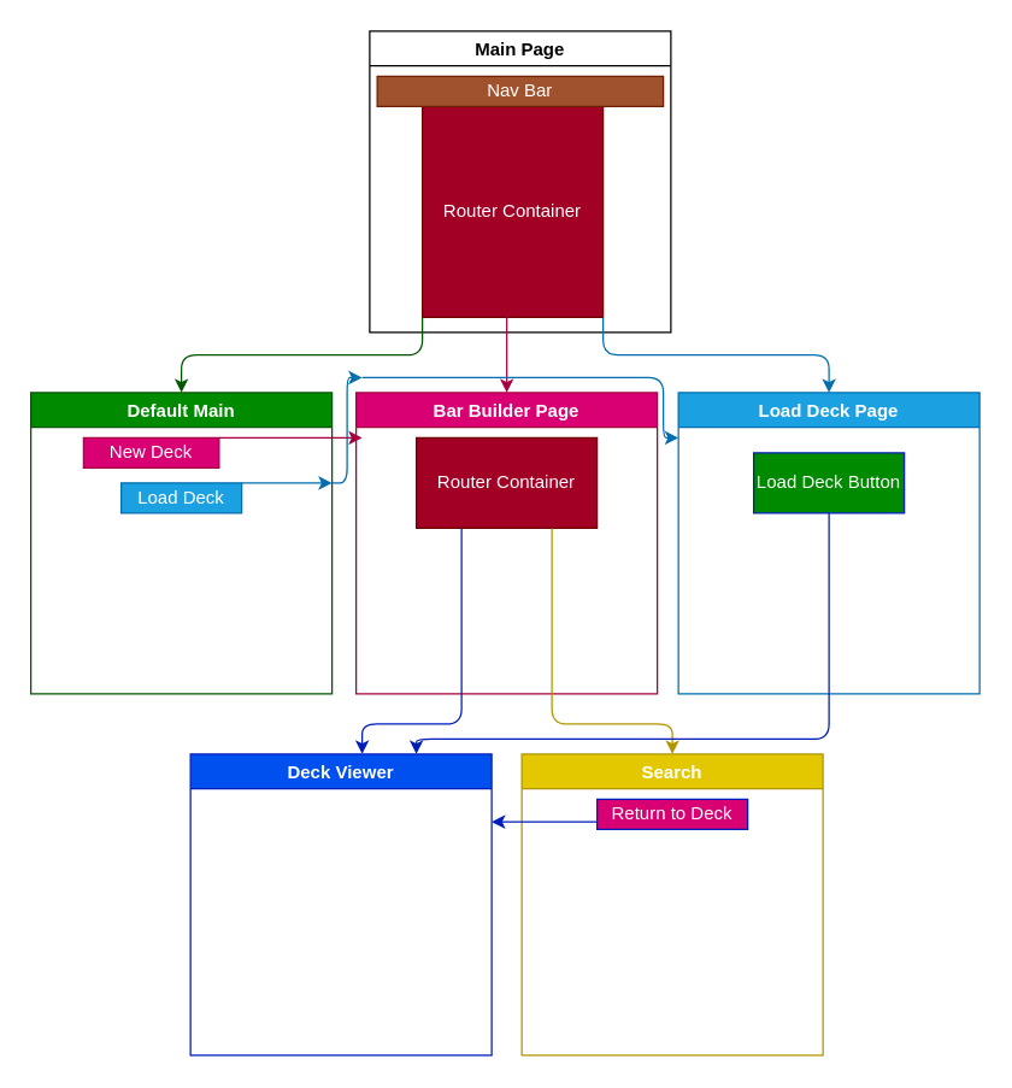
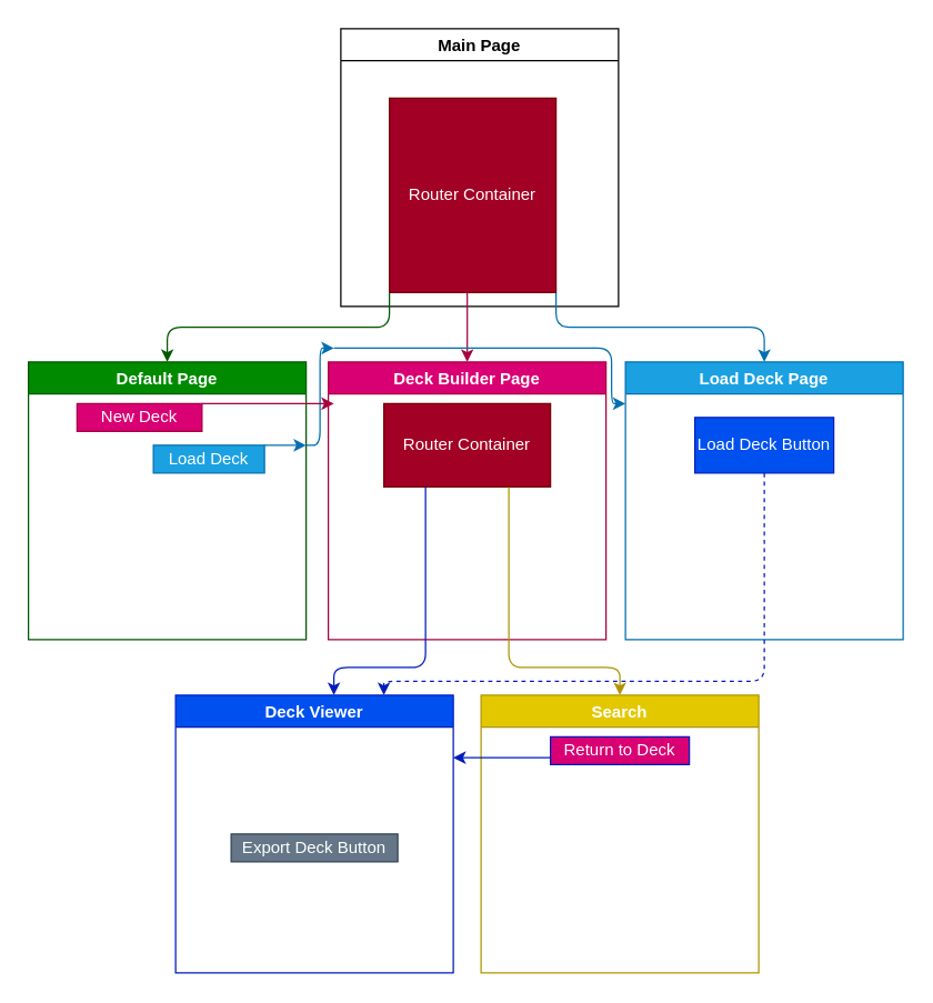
  <mxCell id="0" />
  <mxCell id="1" parent="0" />
  <mxCell id="2" value="Main Page" style="swimlane;" vertex="1" parent="1"><mxGeometry x="245" width="200" height="200" as="geometry" y="20" /></mxCell>
  <mxCell id="3" value="Router Container" style="whiteSpace=wrap;html=1;fillColor=#a20025;strokeColor=#6F0000;fontColor=#ffffff;" vertex="1" parent="2"><mxGeometry x="35" y="50" width="120" height="140" as="geometry" /></mxCell>
- <mxCell id="4" value="Nav Bar" style="whiteSpace=wrap;html=1;fillColor=#a0522d;strokeColor=#6D1F00;fontColor=#ffffff;" vertex="1" parent="1"><mxGeometry x="250" y="50" width="190" height="20" as="geometry" /></mxCell>
  <mxCell id="5" value="" style="edgeStyle=elbowEdgeStyle;elbow=vertical;endArrow=classic;html=1;exitX=0;exitY=1;exitDx=0;exitDy=0;fillColor=#008a00;strokeColor=#005700;" edge="1" parent="1" source="3" target="10"><mxGeometry width="50" height="50" relative="1" as="geometry"><mxPoint x="250" y="280" as="sourcePoint" /><mxPoint x="60" y="260" as="targetPoint" /></mxGeometry></mxCell>
  <mxCell id="6" value="" style="edgeStyle=elbowEdgeStyle;elbow=vertical;endArrow=classic;html=1;exitX=1;exitY=1;exitDx=0;exitDy=0;fillColor=#1ba1e2;strokeColor=#006EAF;" edge="1" parent="1" source="3" target="13"><mxGeometry width="50" height="50" relative="1" as="geometry"><mxPoint x="250" y="280" as="sourcePoint" /><mxPoint x="620" y="260" as="targetPoint" /></mxGeometry></mxCell>
  <mxCell id="7" value="" style="endArrow=classic;html=1;exitX=0.467;exitY=0.99;exitDx=0;exitDy=0;exitPerimeter=0;fillColor=#d80073;strokeColor=#A50040;" edge="1" parent="1" source="3" target="8"><mxGeometry width="50" height="50" relative="1" as="geometry"><mxPoint x="400" y="300" as="sourcePoint" /><mxPoint x="336" y="260" as="targetPoint" /></mxGeometry></mxCell>
- <mxCell id="8" value="Bar Builder Page" style="swimlane;fillColor=#d80073;strokeColor=#A50040;fontColor=#ffffff;" vertex="1" parent="1"><mxGeometry x="236" y="260" width="200" height="200" as="geometry" /></mxCell>
+ <mxCell id="8" value="Deck Builder Page" style="swimlane;fillColor=#d80073;strokeColor=#A50040;fontColor=#ffffff;" vertex="1" parent="1"><mxGeometry x="236" y="260" width="200" height="200" as="geometry" /></mxCell>
  <mxCell id="9" value="Router Container" style="whiteSpace=wrap;html=1;fillColor=#a20025;strokeColor=#6F0000;fontColor=#ffffff;" vertex="1" parent="8"><mxGeometry x="40" y="30" width="120" height="60" as="geometry" /></mxCell>
- <mxCell id="10" value="Default Main" style="swimlane;fillColor=#008a00;strokeColor=#005700;fontColor=#ffffff;" vertex="1" parent="1"><mxGeometry x="20" y="260" width="200" height="200" as="geometry" /></mxCell>
+ <mxCell id="10" value="Default Page" style="swimlane;fillColor=#008a00;strokeColor=#005700;fontColor=#ffffff;" vertex="1" parent="1"><mxGeometry x="20" y="260" width="200" height="200" as="geometry" /></mxCell>
  <mxCell id="11" value="New Deck" style="whiteSpace=wrap;html=1;fillColor=#d80073;strokeColor=#A50040;fontColor=#ffffff;" vertex="1" parent="10"><mxGeometry x="35" y="30" width="90" height="20" as="geometry" /></mxCell>
- <mxCell id="12" value="Load Deck" style="whiteSpace=wrap;html=1;fillColor=#1ba1e2;strokeColor=#006EAF;fontColor=#ffffff;" vertex="1" parent="10"><mxGeometry x="60" y="60" width="80" height="20" as="geometry" /></mxCell>
+ <mxCell id="12" value="Load Deck" style="whiteSpace=wrap;html=1;fillColor=#1ba1e2;strokeColor=#006EAF;fontColor=#ffffff;" vertex="1" parent="10"><mxGeometry x="90" y="60" width="80" height="20" as="geometry" /></mxCell>
  <mxCell id="13" value="Load Deck Page" style="swimlane;fillColor=#1ba1e2;strokeColor=#006EAF;fontColor=#ffffff;" vertex="1" parent="1"><mxGeometry x="450" y="260" width="200" height="200" as="geometry" /></mxCell>
- <mxCell id="14" value="Load Deck Button" style="whiteSpace=wrap;html=1;fillColor=#008a00;strokeColor=#001DBC;fontColor=#ffffff;" vertex="1" parent="13"><mxGeometry x="50" y="40" width="100" height="40" as="geometry" /></mxCell>
+ <mxCell id="14" value="Load Deck Button" style="whiteSpace=wrap;html=1;fillColor=#0050ef;strokeColor=#001DBC;fontColor=#ffffff;" vertex="1" parent="13"><mxGeometry x="50" y="40" width="100" height="40" as="geometry" /></mxCell>
  <mxCell id="15" value="" style="endArrow=classic;html=1;exitX=1;exitY=0;exitDx=0;exitDy=0;fillColor=#1ba1e2;strokeColor=#006EAF;" edge="1" parent="1" source="12"><mxGeometry width="50" height="50" relative="1" as="geometry"><mxPoint x="500" y="560" as="sourcePoint" /><mxPoint x="220" y="320" as="targetPoint" /></mxGeometry></mxCell>
  <mxCell id="16" value="" style="edgeStyle=elbowEdgeStyle;elbow=horizontal;endArrow=classic;html=1;fillColor=#1ba1e2;strokeColor=#006EAF;" edge="1" parent="1"><mxGeometry width="50" height="50" relative="1" as="geometry"><mxPoint x="220" y="320" as="sourcePoint" /><mxPoint x="240" y="250" as="targetPoint" /><Array as="points"><mxPoint x="230" y="290" /></Array></mxGeometry></mxCell>
  <mxCell id="17" value="" style="edgeStyle=elbowEdgeStyle;elbow=horizontal;endArrow=classic;html=1;fillColor=#1ba1e2;strokeColor=#006EAF;" edge="1" parent="1"><mxGeometry width="50" height="50" relative="1" as="geometry"><mxPoint x="240" y="250" as="sourcePoint" /><mxPoint x="450" y="290" as="targetPoint" /><Array as="points"><mxPoint x="440" y="280" /></Array></mxGeometry></mxCell>
  <mxCell id="18" value="" style="endArrow=classic;html=1;exitX=1;exitY=0;exitDx=0;exitDy=0;fillColor=#d80073;strokeColor=#A50040;" edge="1" parent="1" source="11"><mxGeometry width="50" height="50" relative="1" as="geometry"><mxPoint x="490" y="350" as="sourcePoint" /><mxPoint x="240" y="290" as="targetPoint" /></mxGeometry></mxCell>
  <mxCell id="19" value="" style="edgeStyle=elbowEdgeStyle;elbow=vertical;endArrow=classic;html=1;exitX=0.75;exitY=1;exitDx=0;exitDy=0;entryX=0.5;entryY=0;entryDx=0;entryDy=0;fillColor=#e3c800;strokeColor=#B09500;" edge="1" parent="1" source="9" target="23"><mxGeometry width="50" height="50" relative="1" as="geometry"><mxPoint x="295" y="540" as="sourcePoint" /><mxPoint x="480" y="500" as="targetPoint" /><Array as="points"><mxPoint x="430" y="480" /><mxPoint x="460" y="470" /></Array></mxGeometry></mxCell>
  <mxCell id="20" value="" style="edgeStyle=elbowEdgeStyle;elbow=vertical;endArrow=classic;html=1;exitX=0.25;exitY=1;exitDx=0;exitDy=0;fillColor=#0050ef;strokeColor=#001DBC;" edge="1" parent="1" source="9" target="21"><mxGeometry width="50" height="50" relative="1" as="geometry"><mxPoint x="430" y="460" as="sourcePoint" /><mxPoint x="160" y="500" as="targetPoint" /><Array as="points"><mxPoint x="240" y="480" /><mxPoint x="160" y="480" /></Array></mxGeometry></mxCell>
  <mxCell id="21" value="Deck Viewer" style="swimlane;fillColor=#0050ef;strokeColor=#001DBC;fontColor=#ffffff;" vertex="1" parent="1"><mxGeometry x="126" y="500" width="200" height="200" as="geometry" /></mxCell>
+ <mxCell id="22" value="Export Deck Button" style="whiteSpace=wrap;html=1;fillColor=#647687;strokeColor=#314354;fontColor=#ffffff;" vertex="1" parent="21"><mxGeometry x="40" y="100" width="120" height="20" as="geometry" /></mxCell>
  <mxCell id="23" value="Search" style="swimlane;fillColor=#e3c800;strokeColor=#B09500;fontColor=#ffffff;" vertex="1" parent="1"><mxGeometry x="346" y="500" width="200" height="200" as="geometry" /></mxCell>
  <mxCell id="24" value="Return to Deck" style="whiteSpace=wrap;html=1;fillColor=#d80073;strokeColor=#001DBC;fontColor=#ffffff;" vertex="1" parent="23"><mxGeometry x="50" y="30" width="100" height="20" as="geometry" /></mxCell>
- <mxCell id="25" value="" style="edgeStyle=elbowEdgeStyle;elbow=vertical;endArrow=classic;html=1;exitX=0.5;exitY=1;exitDx=0;exitDy=0;entryX=0.75;entryY=0;entryDx=0;entryDy=0;fillColor=#0050ef;strokeColor=#001DBC;" edge="1" parent="1" source="14" target="21"><mxGeometry width="50" height="50" relative="1" as="geometry"><mxPoint x="480" y="450" as="sourcePoint" /><mxPoint x="440" y="470" as="targetPoint" /><Array as="points"><mxPoint x="410" y="490" /></Array></mxGeometry></mxCell>
+ <mxCell id="25" value="" style="edgeStyle=elbowEdgeStyle;elbow=vertical;endArrow=classic;html=1;exitX=0.5;exitY=1;exitDx=0;exitDy=0;entryX=0.75;entryY=0;entryDx=0;entryDy=0;fillColor=#0050ef;strokeColor=#001DBC;dashed=1;" edge="1" parent="1" source="14" target="21"><mxGeometry width="50" height="50" relative="1" as="geometry"><mxPoint x="480" y="450" as="sourcePoint" /><mxPoint x="440" y="470" as="targetPoint" /><Array as="points"><mxPoint x="410" y="490" /></Array></mxGeometry></mxCell>
  <mxCell id="26" value="" style="endArrow=classic;html=1;exitX=0;exitY=0.75;exitDx=0;exitDy=0;fillColor=#0050ef;strokeColor=#001DBC;" edge="1" parent="1" source="24"><mxGeometry width="50" height="50" relative="1" as="geometry"><mxPoint x="330" y="630" as="sourcePoint" /><mxPoint x="326" y="545" as="targetPoint" /></mxGeometry></mxCell>
